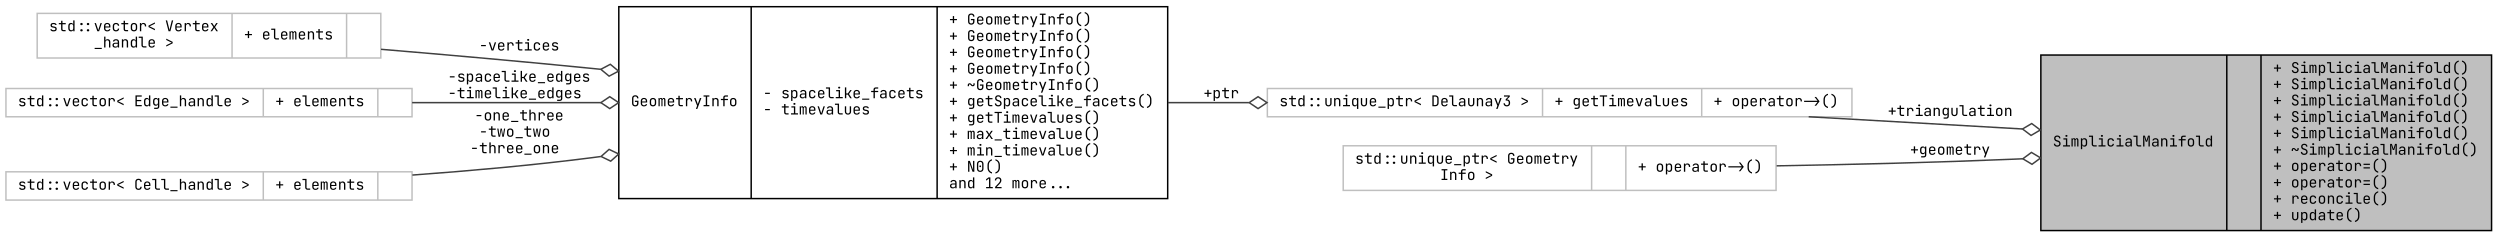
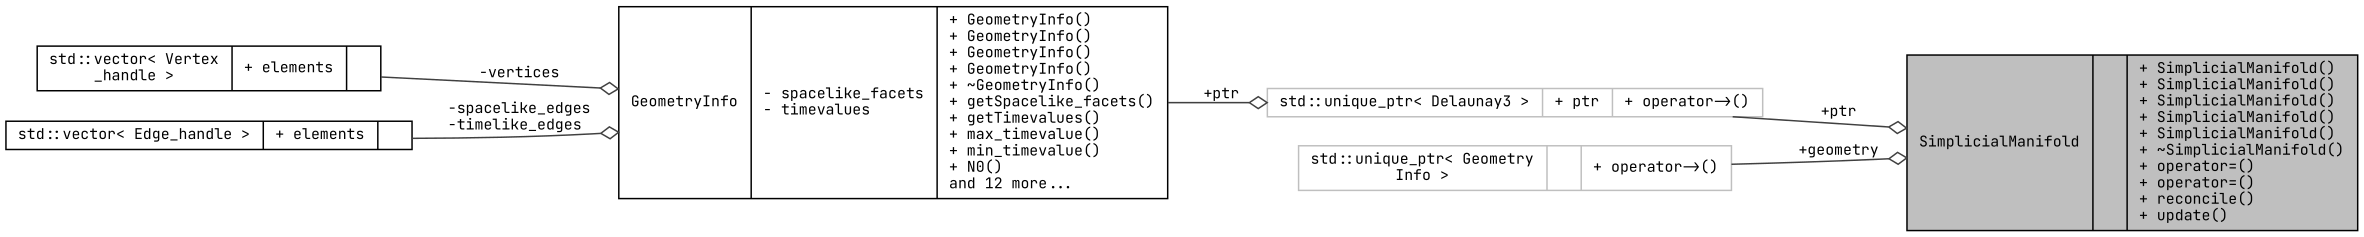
  digraph {
    fontname="JetBrains Mono"
    rankdir=LR
    node [color=grey75 fillcolor=white fontname="JetBrains Mono" fontsize=10 shape=record style=filled]
    edge [arrowhead=odiamond color=grey25 fontname="JetBrains Mono" fontsize=10 labelfontname=Helvetica labelfontsize=10 style=solid]
    n1 [color=black fillcolor=grey75 fontcolor=black height=0.2 label="{SimplicialManifold\n||+ SimplicialManifold()\l+ SimplicialManifold()\l+ SimplicialManifold()\l+ SimplicialManifold()\l+ SimplicialManifold()\l+ ~SimplicialManifold()\l+ operator=()\l+ operator=()\l+ reconcile()\l+ update()\l}" width=0.4]
-   n2 [height=0.2 label="{std::unique_ptr\< Delaunay3 \>\n|+ getTimevalues\l|+ operator-\>()\l}" width=0.4]
+   n2 [height=0.2 label="{std::unique_ptr\< Delaunay3 \>\n|+ ptr\l|+ operator-\>()\l}" width=0.4]
    n3 [height=0.2 label="{std::unique_ptr\< Geometry\lInfo \>\n||+ operator-\>()\l}" width=0.4]
    n4 [color=black height=0.2 label="{GeometryInfo\n|- spacelike_facets\l- timevalues\l|+ GeometryInfo()\l+ GeometryInfo()\l+ GeometryInfo()\l+ GeometryInfo()\l+ ~GeometryInfo()\l+ getSpacelike_facets()\l+ getTimevalues()\l+ max_timevalue()\l+ min_timevalue()\l+ N0()\land 12 more...\l}" width=0.4]
-   n5 [height=0.2 label="{std::vector\< Vertex\l_handle \>\n|+ elements\l|}" width=0.4]
-   n6 [height=0.2 label="{std::vector\< Edge_handle \>\n|+ elements\l|}" width=0.4]
-   n7 [height=0.2 label="{std::vector\< Cell_handle \>\n|+ elements\l|}" width=0.4]
-   n2 -> n1 [label=" +triangulation"]
+   n5 [color=black height=0.2 label="{std::vector\< Vertex\l_handle \>\n|+ elements\l|}" width=0.4]
+   n6 [color=black height=0.2 label="{std::vector\< Edge_handle \>\n|+ elements\l|}" width=0.4]
+   n2 -> n1 [label=" +ptr"]
    n3 -> n1 [label=" +geometry"]
    n4 -> n2 [label=" +ptr"]
    n5 -> n4 [label=" -vertices"]
    n6 -> n4 [label=" -spacelike_edges\n-timelike_edges"]
-   n7 -> n4 [label=" -one_three\n-two_two\n-three_one"]
  }
